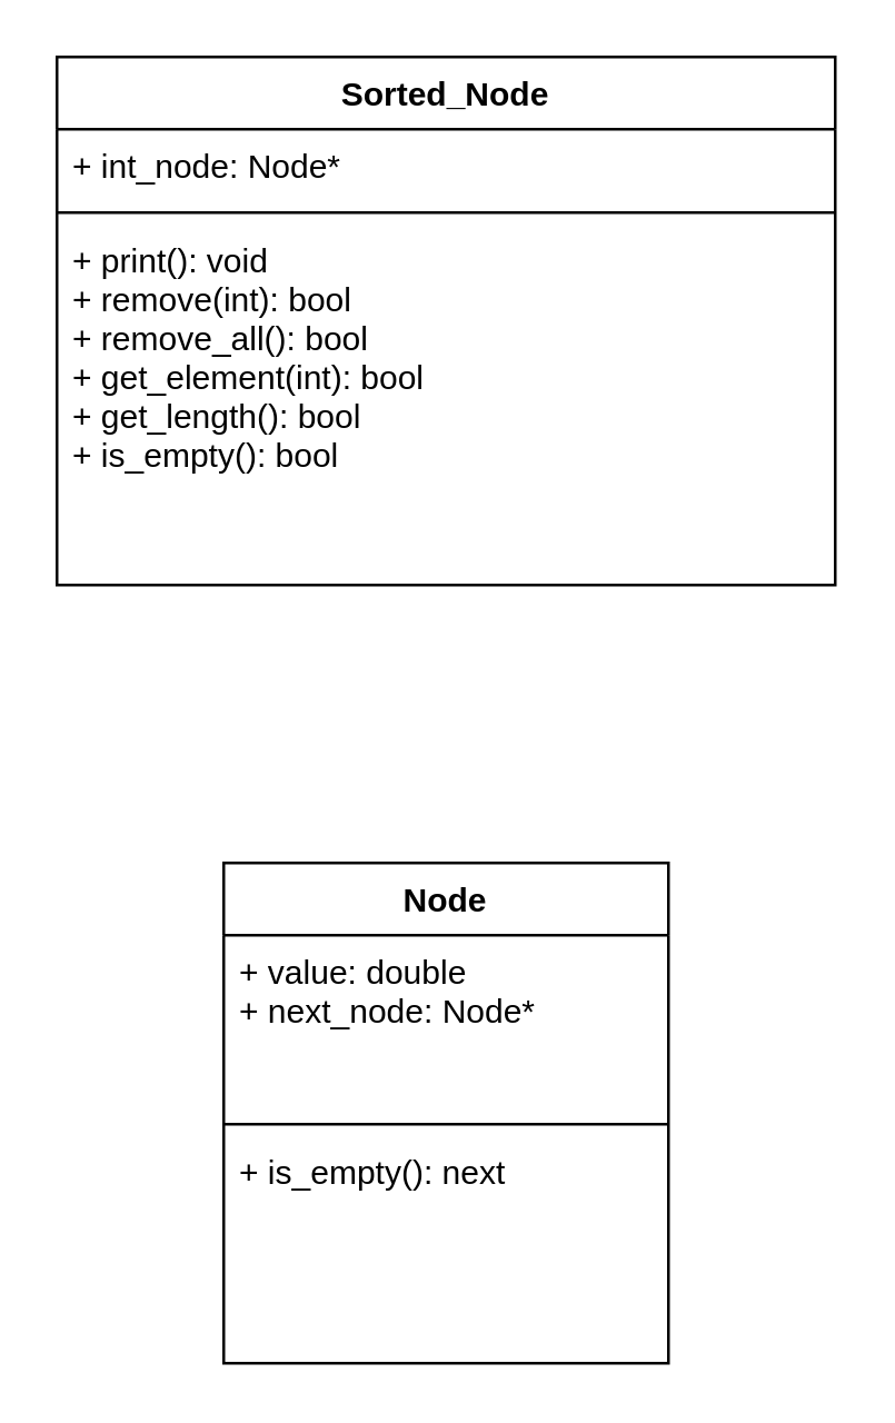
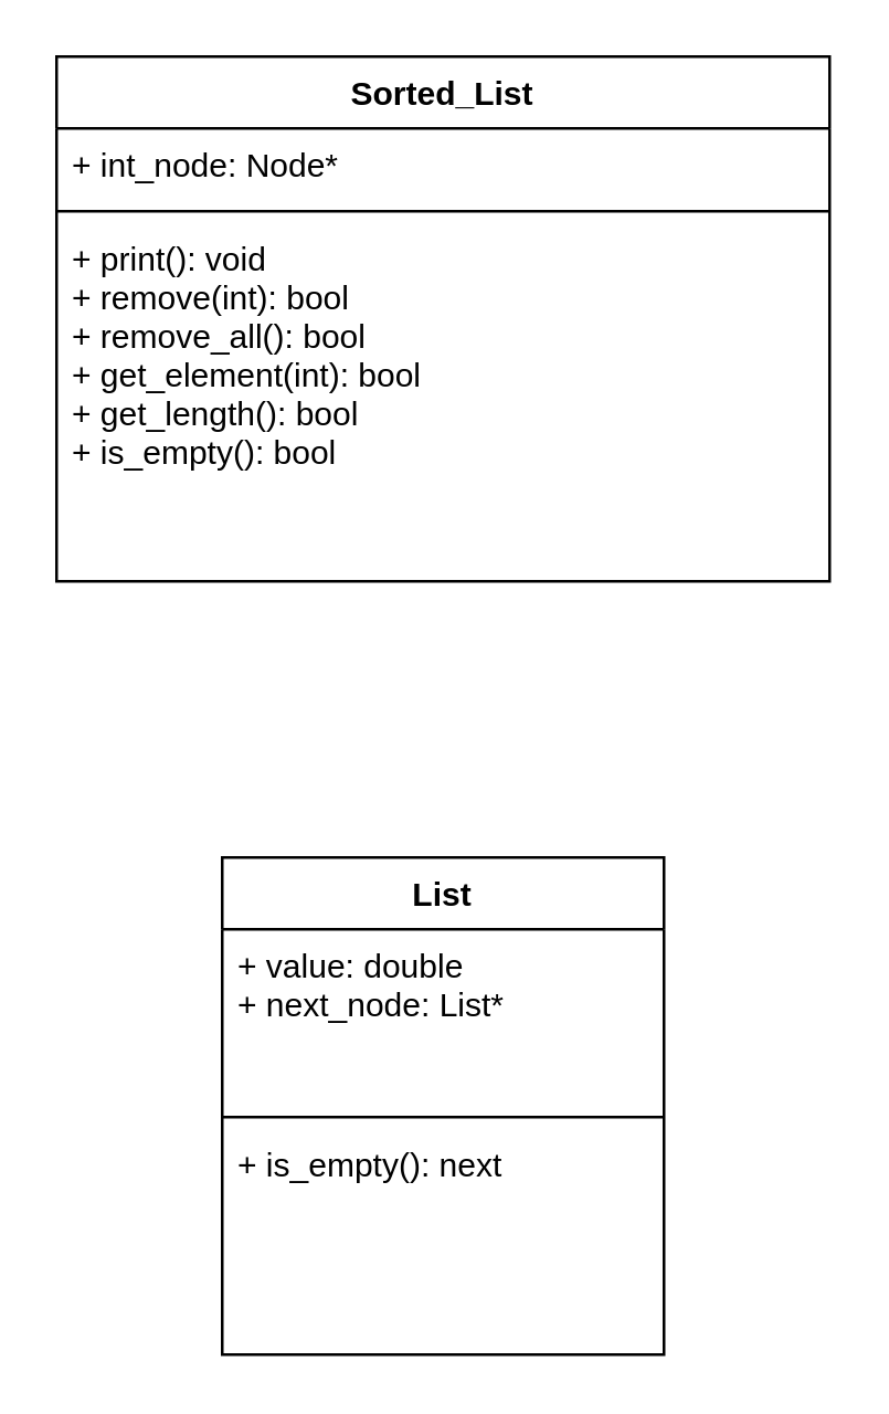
  <mxCell id="0" />
  <mxCell id="1" parent="0" />
- <mxCell id="2" value="Node&#10;" style="swimlane;fontStyle=1;align=center;verticalAlign=top;childLayout=stackLayout;horizontal=1;startSize=26;horizontalStack=0;resizeParent=1;resizeParentMax=0;resizeLast=0;collapsible=1;marginBottom=0;" vertex="1" parent="1"><mxGeometry x="80" y="310" width="160" height="180" as="geometry" /></mxCell>
- <mxCell id="3" value="+ value: double&#10;+ next_node: Node*&#10;" style="text;strokeColor=none;fillColor=none;align=left;verticalAlign=top;spacingLeft=4;spacingRight=4;overflow=hidden;rotatable=0;points=[[0,0.5],[1,0.5]];portConstraint=eastwest;" vertex="1" parent="2"><mxGeometry y="26" width="160" height="64" as="geometry" /></mxCell>
+ <mxCell id="2" value="List&#10;" style="swimlane;fontStyle=1;align=center;verticalAlign=top;childLayout=stackLayout;horizontal=1;startSize=26;horizontalStack=0;resizeParent=1;resizeParentMax=0;resizeLast=0;collapsible=1;marginBottom=0;" vertex="1" parent="1"><mxGeometry x="80" y="310" width="160" height="180" as="geometry" /></mxCell>
+ <mxCell id="3" value="+ value: double&#10;+ next_node: List*&#10;" style="text;strokeColor=none;fillColor=none;align=left;verticalAlign=top;spacingLeft=4;spacingRight=4;overflow=hidden;rotatable=0;points=[[0,0.5],[1,0.5]];portConstraint=eastwest;" vertex="1" parent="2"><mxGeometry y="26" width="160" height="64" as="geometry" /></mxCell>
  <mxCell id="4" value="" style="line;strokeWidth=1;fillColor=none;align=left;verticalAlign=middle;spacingTop=-1;spacingLeft=3;spacingRight=3;rotatable=0;labelPosition=right;points=[];portConstraint=eastwest;" vertex="1" parent="2"><mxGeometry y="90" width="160" height="8" as="geometry" /></mxCell>
  <mxCell id="5" value="+ is_empty(): next" style="text;strokeColor=none;fillColor=none;align=left;verticalAlign=top;spacingLeft=4;spacingRight=4;overflow=hidden;rotatable=0;points=[[0,0.5],[1,0.5]];portConstraint=eastwest;" vertex="1" parent="2"><mxGeometry y="98" width="160" height="82" as="geometry" /></mxCell>
- <mxCell id="6" value="Sorted_Node" style="swimlane;fontStyle=1;align=center;verticalAlign=top;childLayout=stackLayout;horizontal=1;startSize=26;horizontalStack=0;resizeParent=1;resizeParentMax=0;resizeLast=0;collapsible=1;marginBottom=0;" vertex="1" parent="1"><mxGeometry x="20" y="20" width="280" height="190" as="geometry" /></mxCell>
+ <mxCell id="6" value="Sorted_List" style="swimlane;fontStyle=1;align=center;verticalAlign=top;childLayout=stackLayout;horizontal=1;startSize=26;horizontalStack=0;resizeParent=1;resizeParentMax=0;resizeLast=0;collapsible=1;marginBottom=0;" vertex="1" parent="1"><mxGeometry x="20" y="20" width="280" height="190" as="geometry" /></mxCell>
  <mxCell id="7" value="+ int_node: Node*" style="text;strokeColor=none;fillColor=none;align=left;verticalAlign=top;spacingLeft=4;spacingRight=4;overflow=hidden;rotatable=0;points=[[0,0.5],[1,0.5]];portConstraint=eastwest;" vertex="1" parent="6"><mxGeometry y="26" width="280" height="26" as="geometry" /></mxCell>
  <mxCell id="8" value="" style="line;strokeWidth=1;fillColor=none;align=left;verticalAlign=middle;spacingTop=-1;spacingLeft=3;spacingRight=3;rotatable=0;labelPosition=right;points=[];portConstraint=eastwest;" vertex="1" parent="6"><mxGeometry y="52" width="280" height="8" as="geometry" /></mxCell>
  <mxCell id="9" value="+ print(): void&#10;+ remove(int): bool&#10;+ remove_all(): bool&#10;+ get_element(int): bool&#10;+ get_length(): bool&#10;+ is_empty(): bool&#10;" style="text;strokeColor=none;fillColor=none;align=left;verticalAlign=top;spacingLeft=4;spacingRight=4;overflow=hidden;rotatable=0;points=[[0,0.5],[1,0.5]];portConstraint=eastwest;" vertex="1" parent="6"><mxGeometry y="60" width="280" height="130" as="geometry" /></mxCell>
